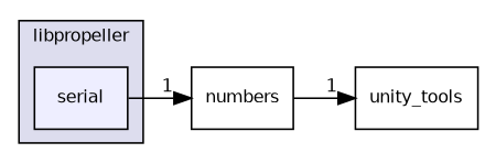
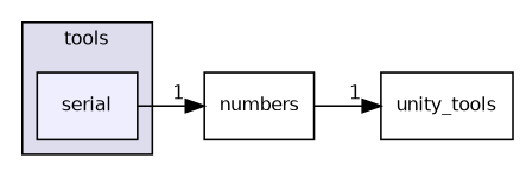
  digraph {
    compound=true
    rankdir=LR
    node [fontname=Helvetica fontsize=10 shape=box]
    edge [headlabel=1 labeldistance=1.5 labelfontname=Helvetica labelfontsize=10]
    n1 [fillcolor="#eeeeff" label=serial pencolor=black style=filled]
    n2 [label=numbers]
    n3 [label=unity_tools]
    subgraph cluster_1 {
      bgcolor="#ddddee"
      fontname=Helvetica
      fontsize=10
-     label=libpropeller
+     label=tools
      pencolor=black
      n1
    }
    n1 -> n2
    n2 -> n3
  }
